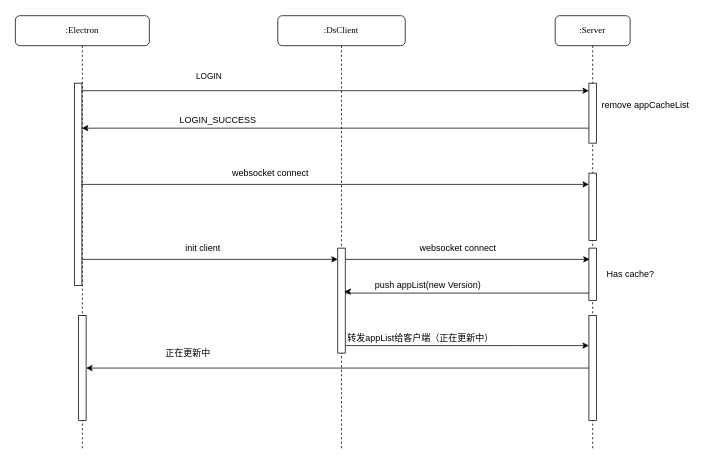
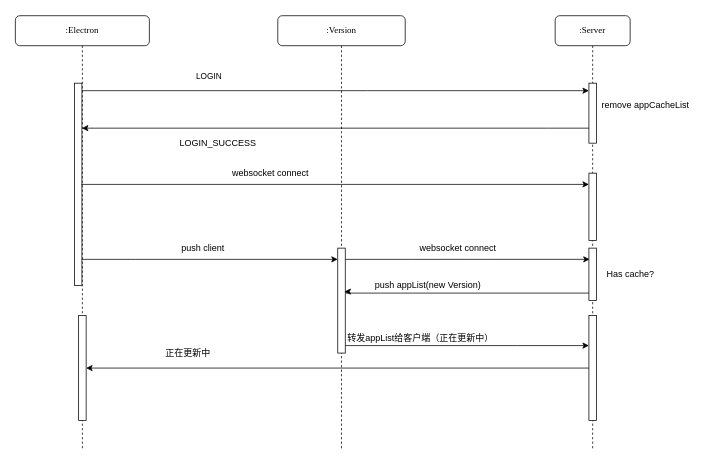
  <mxCell id="0" />
  <mxCell id="1" parent="0" />
- <mxCell id="2" value=":DsClient" style="shape=umlLifeline;perimeter=lifelinePerimeter;whiteSpace=wrap;html=1;container=1;collapsible=0;recursiveResize=0;outlineConnect=0;rounded=1;shadow=0;comic=0;labelBackgroundColor=none;strokeWidth=1;fontFamily=Verdana;fontSize=12;align=center;" parent="1" vertex="1"><mxGeometry x="370" y="20" width="170" height="580" as="geometry" /></mxCell>
+ <mxCell id="2" value=":Version" style="shape=umlLifeline;perimeter=lifelinePerimeter;whiteSpace=wrap;html=1;container=1;collapsible=0;recursiveResize=0;outlineConnect=0;rounded=1;shadow=0;comic=0;labelBackgroundColor=none;strokeWidth=1;fontFamily=Verdana;fontSize=12;align=center;" parent="1" vertex="1"><mxGeometry x="370" y="20" width="170" height="580" as="geometry" /></mxCell>
  <mxCell id="3" value=":Server" style="shape=umlLifeline;perimeter=lifelinePerimeter;whiteSpace=wrap;html=1;container=1;collapsible=0;recursiveResize=0;outlineConnect=0;rounded=1;shadow=0;comic=0;labelBackgroundColor=none;strokeWidth=1;fontFamily=Verdana;fontSize=12;align=center;" parent="1" vertex="1"><mxGeometry x="740" y="20" width="100" height="580" as="geometry" /></mxCell>
  <mxCell id="4" value=":Electron" style="shape=umlLifeline;perimeter=lifelinePerimeter;whiteSpace=wrap;html=1;container=1;collapsible=0;recursiveResize=0;outlineConnect=0;rounded=1;shadow=0;comic=0;labelBackgroundColor=none;strokeWidth=1;fontFamily=Verdana;fontSize=12;align=center;" parent="1" vertex="1"><mxGeometry x="20" y="20" width="178.75" height="580" as="geometry" /></mxCell>
  <mxCell id="5" value="" style="html=1;points=[];perimeter=orthogonalPerimeter;" vertex="1" parent="4"><mxGeometry x="78.75" y="90" width="10" height="270" as="geometry" /></mxCell>
  <mxCell id="6" style="edgeStyle=orthogonalEdgeStyle;rounded=0;orthogonalLoop=1;jettySize=auto;html=1;" edge="1" parent="1" source="7" target="5"><mxGeometry relative="1" as="geometry"><Array as="points"><mxPoint x="730" y="170" /><mxPoint x="730" y="170" /></Array></mxGeometry></mxCell>
  <mxCell id="7" value="" style="html=1;points=[];perimeter=orthogonalPerimeter;" vertex="1" parent="1"><mxGeometry x="785" y="110" width="10" height="80" as="geometry" /></mxCell>
  <mxCell id="8" value="" style="edgeStyle=orthogonalEdgeStyle;rounded=0;orthogonalLoop=1;jettySize=auto;html=1;" edge="1" parent="1" source="5" target="7"><mxGeometry relative="1" as="geometry"><Array as="points"><mxPoint x="490" y="120" /><mxPoint x="490" y="120" /></Array></mxGeometry></mxCell>
  <mxCell id="9" value="LOGIN" style="edgeLabel;html=1;align=center;verticalAlign=middle;resizable=0;points=[];" vertex="1" connectable="0" parent="8"><mxGeometry x="-0.499" y="4" relative="1" as="geometry"><mxPoint y="-16" as="offset" /></mxGeometry></mxCell>
- <mxCell id="10" value="LOGIN_SUCCESS" style="text;html=1;align=center;verticalAlign=middle;resizable=0;points=[];autosize=1;strokeColor=none;" vertex="1" parent="1"><mxGeometry x="230" y="150" width="120" height="20" as="geometry" /></mxCell>
+ <mxCell id="10" value="LOGIN_SUCCESS" style="text;html=1;align=center;verticalAlign=middle;resizable=0;points=[];autosize=1;strokeColor=none;" vertex="1" parent="1"><mxGeometry x="230" y="180" width="120" height="20" as="geometry" /></mxCell>
  <mxCell id="11" value="remove appCacheList" style="text;html=1;align=center;verticalAlign=middle;resizable=0;points=[];autosize=1;strokeColor=none;" vertex="1" parent="1"><mxGeometry x="795" y="130" width="130" height="20" as="geometry" /></mxCell>
  <mxCell id="12" value="" style="edgeStyle=orthogonalEdgeStyle;rounded=0;orthogonalLoop=1;jettySize=auto;html=1;" edge="1" parent="1" target="13"><mxGeometry relative="1" as="geometry"><mxPoint x="108" y="245" as="sourcePoint" /><Array as="points"><mxPoint x="108" y="245" /></Array></mxGeometry></mxCell>
  <mxCell id="13" value="" style="html=1;points=[];perimeter=orthogonalPerimeter;" vertex="1" parent="1"><mxGeometry x="785" y="230" width="10" height="90" as="geometry" /></mxCell>
  <mxCell id="14" value="websocket connect" style="text;html=1;align=center;verticalAlign=middle;resizable=0;points=[];autosize=1;strokeColor=none;" vertex="1" parent="1"><mxGeometry x="300" y="220" width="120" height="20" as="geometry" /></mxCell>
- <mxCell id="15" value="init client" style="text;html=1;align=center;verticalAlign=middle;resizable=0;points=[];autosize=1;strokeColor=none;" vertex="1" parent="1"><mxGeometry x="240" y="320" width="60" height="20" as="geometry" /></mxCell>
+ <mxCell id="15" value="push client" style="text;html=1;align=center;verticalAlign=middle;resizable=0;points=[];autosize=1;strokeColor=none;" vertex="1" parent="1"><mxGeometry x="240" y="320" width="60" height="20" as="geometry" /></mxCell>
  <mxCell id="16" value="" style="edgeStyle=orthogonalEdgeStyle;rounded=0;orthogonalLoop=1;jettySize=auto;html=1;entryX=0.1;entryY=0.214;entryDx=0;entryDy=0;entryPerimeter=0;" edge="1" parent="1" source="18" target="21"><mxGeometry relative="1" as="geometry"><mxPoint x="780" y="345" as="targetPoint" /><Array as="points"><mxPoint x="550" y="345" /><mxPoint x="550" y="345" /></Array></mxGeometry></mxCell>
  <mxCell id="17" value="" style="edgeStyle=orthogonalEdgeStyle;rounded=0;orthogonalLoop=1;jettySize=auto;html=1;" edge="1" parent="1" source="18" target="26"><mxGeometry relative="1" as="geometry"><Array as="points"><mxPoint x="690" y="460" /><mxPoint x="690" y="460" /></Array></mxGeometry></mxCell>
  <mxCell id="18" value="" style="html=1;points=[];perimeter=orthogonalPerimeter;" vertex="1" parent="1"><mxGeometry x="450" y="330" width="10" height="140" as="geometry" /></mxCell>
  <mxCell id="19" value="" style="edgeStyle=orthogonalEdgeStyle;rounded=0;orthogonalLoop=1;jettySize=auto;html=1;" edge="1" parent="1" source="5" target="18"><mxGeometry relative="1" as="geometry"><Array as="points"><mxPoint x="180" y="345" /><mxPoint x="180" y="345" /></Array></mxGeometry></mxCell>
  <mxCell id="20" style="edgeStyle=orthogonalEdgeStyle;rounded=0;orthogonalLoop=1;jettySize=auto;html=1;" edge="1" parent="1" source="21"><mxGeometry relative="1" as="geometry"><mxPoint x="459" y="388" as="targetPoint" /><Array as="points"><mxPoint x="461" y="390" /><mxPoint x="461" y="388" /></Array></mxGeometry></mxCell>
  <mxCell id="21" value="" style="html=1;points=[];perimeter=orthogonalPerimeter;" vertex="1" parent="1"><mxGeometry x="785" y="330" width="10" height="70" as="geometry" /></mxCell>
  <mxCell id="22" value="websocket connect" style="text;html=1;align=center;verticalAlign=middle;resizable=0;points=[];autosize=1;strokeColor=none;" vertex="1" parent="1"><mxGeometry x="550" y="320" width="120" height="20" as="geometry" /></mxCell>
  <mxCell id="23" value="push appList(new Version)" style="text;html=1;align=center;verticalAlign=middle;resizable=0;points=[];autosize=1;strokeColor=none;" vertex="1" parent="1"><mxGeometry x="490" y="370" width="160" height="20" as="geometry" /></mxCell>
  <mxCell id="24" value="Has cache?" style="text;html=1;align=center;verticalAlign=middle;resizable=0;points=[];autosize=1;strokeColor=none;" vertex="1" parent="1"><mxGeometry x="800" y="355" width="80" height="20" as="geometry" /></mxCell>
  <mxCell id="25" value="" style="edgeStyle=orthogonalEdgeStyle;rounded=0;orthogonalLoop=1;jettySize=auto;html=1;" edge="1" parent="1" source="26" target="27"><mxGeometry relative="1" as="geometry" /></mxCell>
  <mxCell id="26" value="" style="html=1;points=[];perimeter=orthogonalPerimeter;" vertex="1" parent="1"><mxGeometry x="785" y="420" width="10" height="140" as="geometry" /></mxCell>
  <mxCell id="27" value="" style="html=1;points=[];perimeter=orthogonalPerimeter;" vertex="1" parent="1"><mxGeometry x="104.38" y="420" width="10" height="140" as="geometry" /></mxCell>
  <mxCell id="28" value="正在更新中" style="text;html=1;align=center;verticalAlign=middle;resizable=0;points=[];autosize=1;strokeColor=none;" vertex="1" parent="1"><mxGeometry x="210" y="460" width="80" height="20" as="geometry" /></mxCell>
  <mxCell id="29" value="转发appList给客户端（正在更新中）" style="text;html=1;align=center;verticalAlign=middle;resizable=0;points=[];autosize=1;strokeColor=none;" vertex="1" parent="1"><mxGeometry x="455" y="440" width="210" height="20" as="geometry" /></mxCell>
